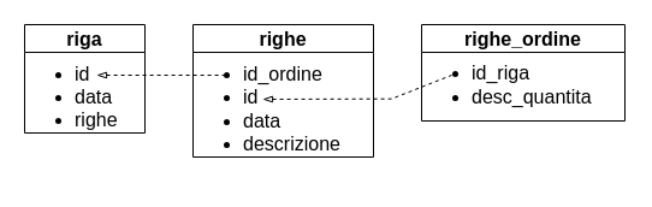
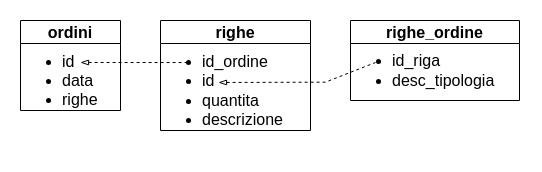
  <mxCell id="0" />
  <mxCell id="1" parent="0" />
- <mxCell id="2" value="riga" style="swimlane;whiteSpace=wrap;html=1;fontSize=16;" vertex="1" parent="1"><mxGeometry x="20" y="20" width="100" height="90" as="geometry" /></mxCell>
+ <mxCell id="2" value="ordini" style="swimlane;whiteSpace=wrap;html=1;fontSize=16;" vertex="1" parent="1"><mxGeometry x="20" y="20" width="100" height="90" as="geometry" /></mxCell>
  <mxCell id="3" value="&lt;ul style=&quot;font-size: 16px;&quot;&gt;&lt;li style=&quot;font-size: 16px;&quot;&gt;id&lt;/li&gt;&lt;li style=&quot;font-size: 16px;&quot;&gt;data&lt;/li&gt;&lt;li style=&quot;font-size: 16px;&quot;&gt;righe&lt;/li&gt;&lt;/ul&gt;" style="text;html=1;align=left;verticalAlign=middle;resizable=0;points=[];autosize=1;strokeColor=none;fillColor=none;fontSize=16;" vertex="1" parent="2"><mxGeometry y="10" width="90" height="100" as="geometry" /></mxCell>
  <mxCell id="4" value="righe" style="swimlane;whiteSpace=wrap;html=1;fontSize=16;" vertex="1" parent="1"><mxGeometry x="160" y="20" width="150" height="110" as="geometry" /></mxCell>
- <mxCell id="5" value="&lt;ul style=&quot;font-size: 16px;&quot;&gt;&lt;li style=&quot;font-size: 16px;&quot;&gt;id_ordine&lt;/li&gt;&lt;li style=&quot;font-size: 16px;&quot;&gt;id&lt;/li&gt;&lt;li style=&quot;font-size: 16px;&quot;&gt;data&lt;/li&gt;&lt;li style=&quot;font-size: 16px;&quot;&gt;descrizione&lt;/li&gt;&lt;/ul&gt;" style="text;html=1;align=left;verticalAlign=middle;resizable=0;points=[];autosize=1;strokeColor=none;fillColor=none;fontSize=16;" vertex="1" parent="4"><mxGeometry y="10" width="140" height="120" as="geometry" /></mxCell>
+ <mxCell id="5" value="&lt;ul style=&quot;font-size: 16px;&quot;&gt;&lt;li style=&quot;font-size: 16px;&quot;&gt;id_ordine&lt;/li&gt;&lt;li style=&quot;font-size: 16px;&quot;&gt;id&lt;/li&gt;&lt;li style=&quot;font-size: 16px;&quot;&gt;quantita&lt;/li&gt;&lt;li style=&quot;font-size: 16px;&quot;&gt;descrizione&lt;/li&gt;&lt;/ul&gt;" style="text;html=1;align=left;verticalAlign=middle;resizable=0;points=[];autosize=1;strokeColor=none;fillColor=none;fontSize=16;" vertex="1" parent="4"><mxGeometry y="10" width="140" height="120" as="geometry" /></mxCell>
  <mxCell id="6" value="righe_ordine" style="swimlane;whiteSpace=wrap;html=1;fontSize=16;" vertex="1" parent="1"><mxGeometry x="350" y="20" width="169" height="80" as="geometry" /></mxCell>
- <mxCell id="7" value="&lt;ul style=&quot;&quot;&gt;&lt;li style=&quot;font-size: 16px;&quot;&gt;id_riga&lt;/li&gt;&lt;li style=&quot;&quot;&gt;desc_quantita&lt;br&gt;&lt;/li&gt;&lt;/ul&gt;" style="text;html=1;align=left;verticalAlign=middle;resizable=0;points=[];autosize=1;strokeColor=none;fillColor=none;fontSize=16;" vertex="1" parent="6"><mxGeometry y="10" width="170" height="80" as="geometry" /></mxCell>
+ <mxCell id="7" value="&lt;ul style=&quot;&quot;&gt;&lt;li style=&quot;font-size: 16px;&quot;&gt;id_riga&lt;/li&gt;&lt;li style=&quot;&quot;&gt;desc_tipologia&lt;br&gt;&lt;/li&gt;&lt;/ul&gt;" style="text;html=1;align=left;verticalAlign=middle;resizable=0;points=[];autosize=1;strokeColor=none;fillColor=none;fontSize=16;" vertex="1" parent="6"><mxGeometry y="10" width="170" height="80" as="geometry" /></mxCell>
  <mxCell id="8" value="" style="endArrow=none;dashed=1;html=1;rounded=0;endFill=0;startArrow=blockThin;startFill=0;" edge="1" parent="1"><mxGeometry width="50" height="50" relative="1" as="geometry"><mxPoint x="80" y="62" as="sourcePoint" /><mxPoint x="190" y="62.05" as="targetPoint" /></mxGeometry></mxCell>
  <mxCell id="9" value="" style="endArrow=none;dashed=1;html=1;rounded=0;endFill=0;startArrow=blockThin;startFill=0;" edge="1" parent="1"><mxGeometry width="50" height="50" relative="1" as="geometry"><mxPoint x="218" y="82" as="sourcePoint" /><mxPoint x="375" y="62" as="targetPoint" /><Array as="points"><mxPoint x="325" y="81.66" /></Array></mxGeometry></mxCell>
